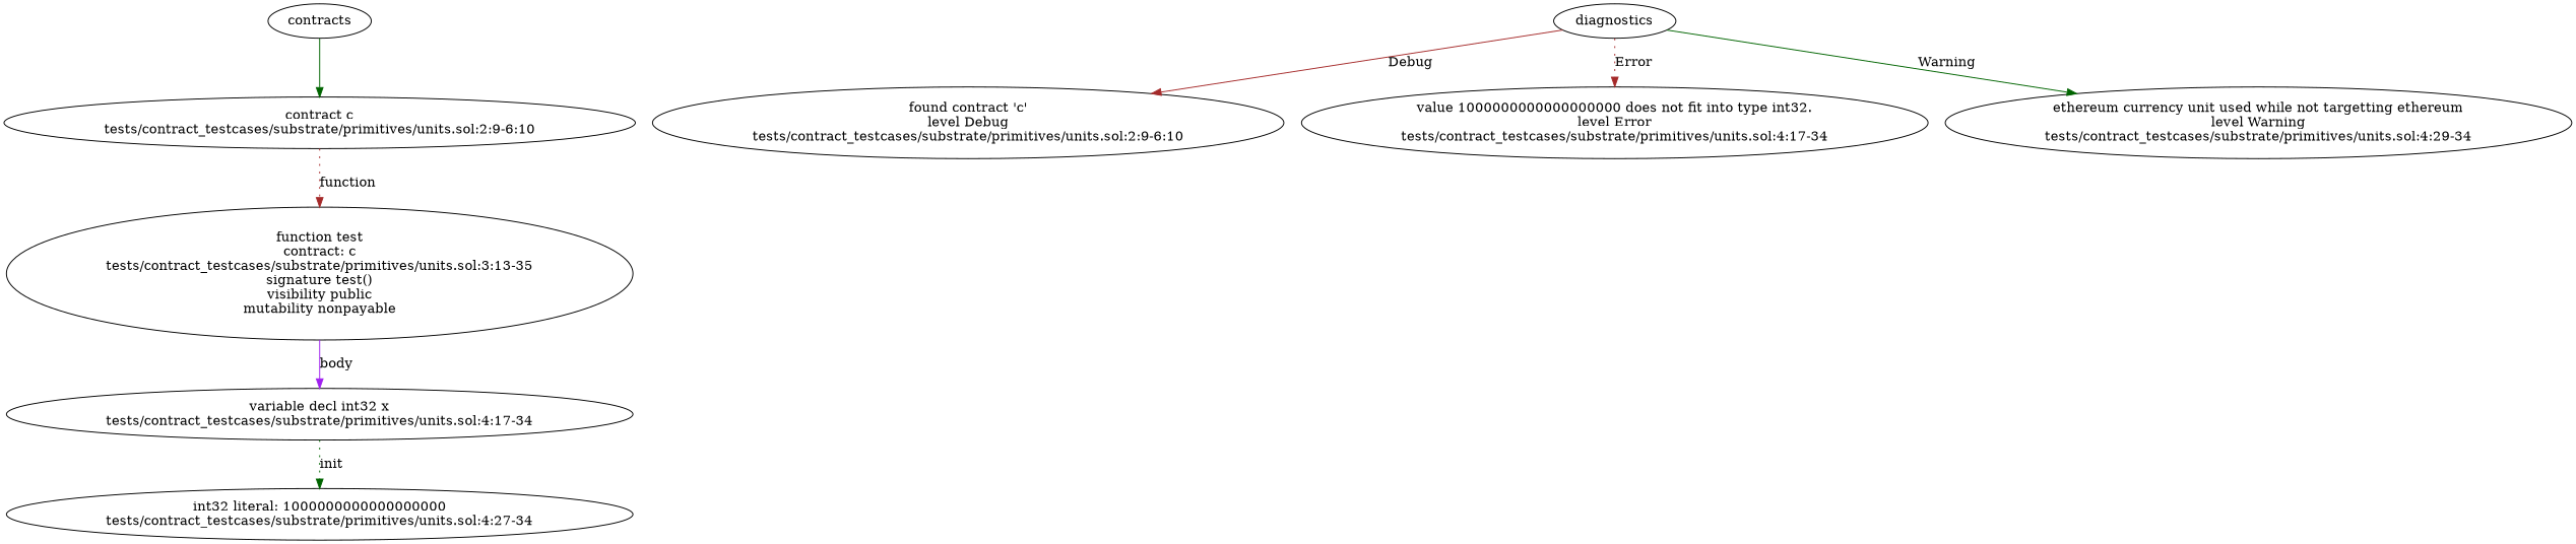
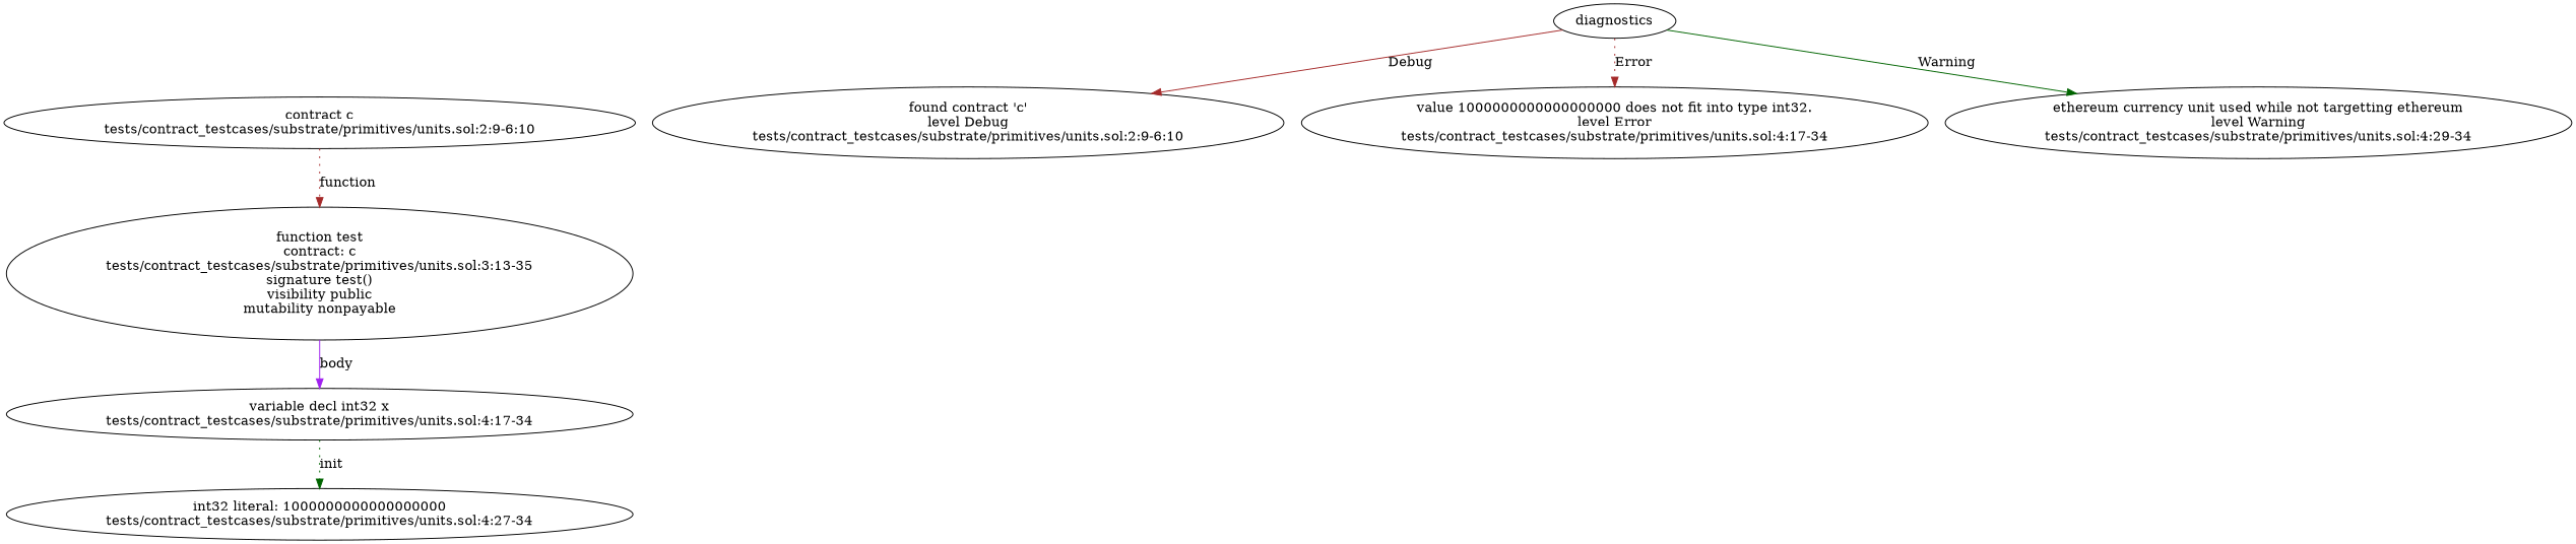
  strict digraph {
    edge [color=brown style=solid]
    n1 [label="contract c\ntests/contract_testcases/substrate/primitives/units.sol:2:9-6:10"]
    n2 [label="function test\ncontract: c\ntests/contract_testcases/substrate/primitives/units.sol:3:13-35\nsignature test()\nvisibility public\nmutability nonpayable"]
    n3 [label="variable decl int32 x\ntests/contract_testcases/substrate/primitives/units.sol:4:17-34"]
    n4 [label="int32 literal: 1000000000000000000\ntests/contract_testcases/substrate/primitives/units.sol:4:27-34"]
    n5 [label="found contract 'c'\nlevel Debug\ntests/contract_testcases/substrate/primitives/units.sol:2:9-6:10"]
    n6 [label="value 1000000000000000000 does not fit into type int32.\nlevel Error\ntests/contract_testcases/substrate/primitives/units.sol:4:17-34"]
    n7 [label="ethereum currency unit used while not targetting ethereum\nlevel Warning\ntests/contract_testcases/substrate/primitives/units.sol:4:29-34"]
-   contracts
    diagnostics
    n1 -> n2 [label=function style=dotted]
    n2 -> n3 [label=body color=purple]
    n3 -> n4 [label=init color=darkgreen style=dotted]
-   contracts -> n1 [color=darkgreen]
    diagnostics -> n5 [label=Debug]
    diagnostics -> n6 [label=Error style=dotted]
    diagnostics -> n7 [label=Warning color=darkgreen]
  }
